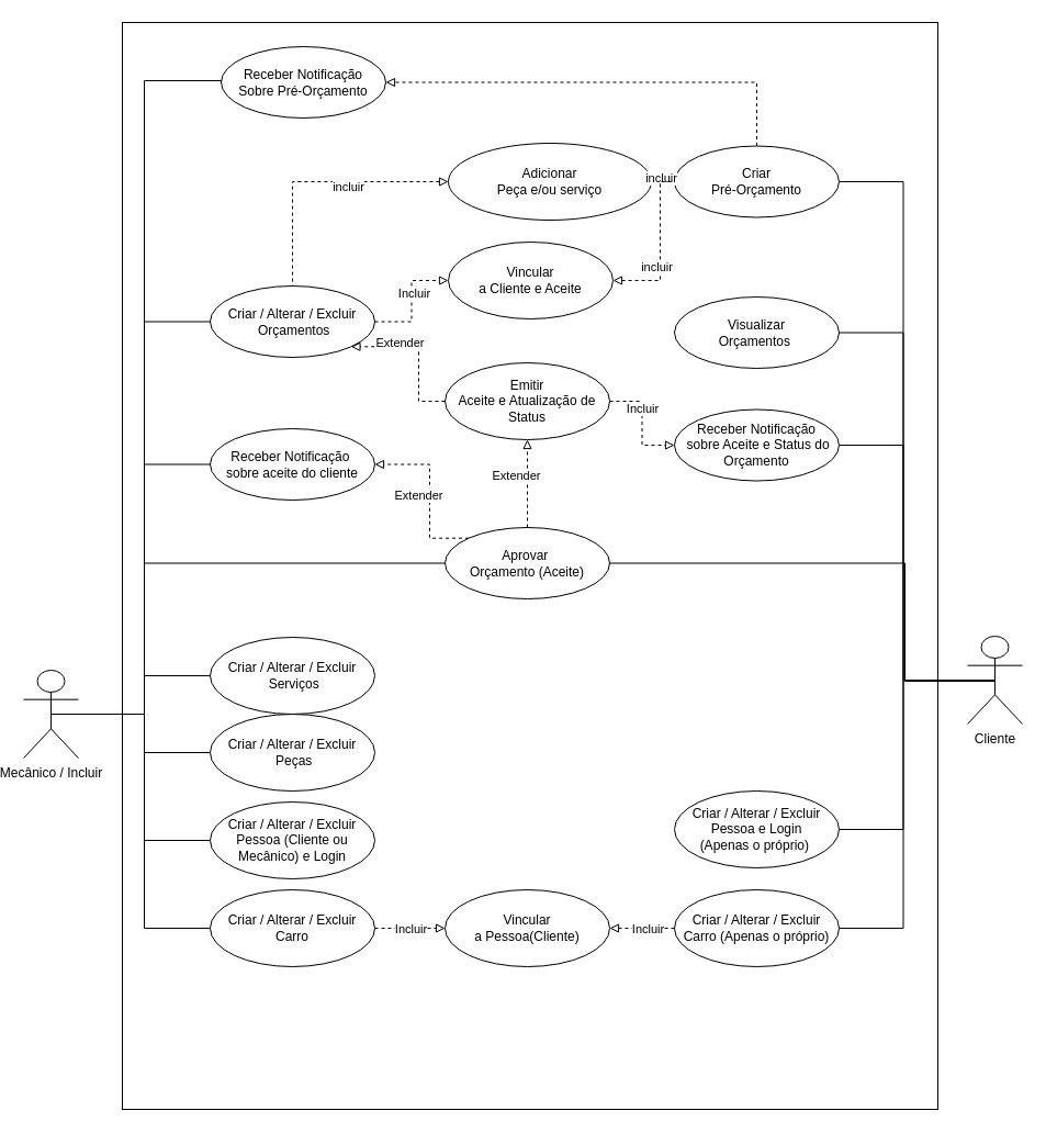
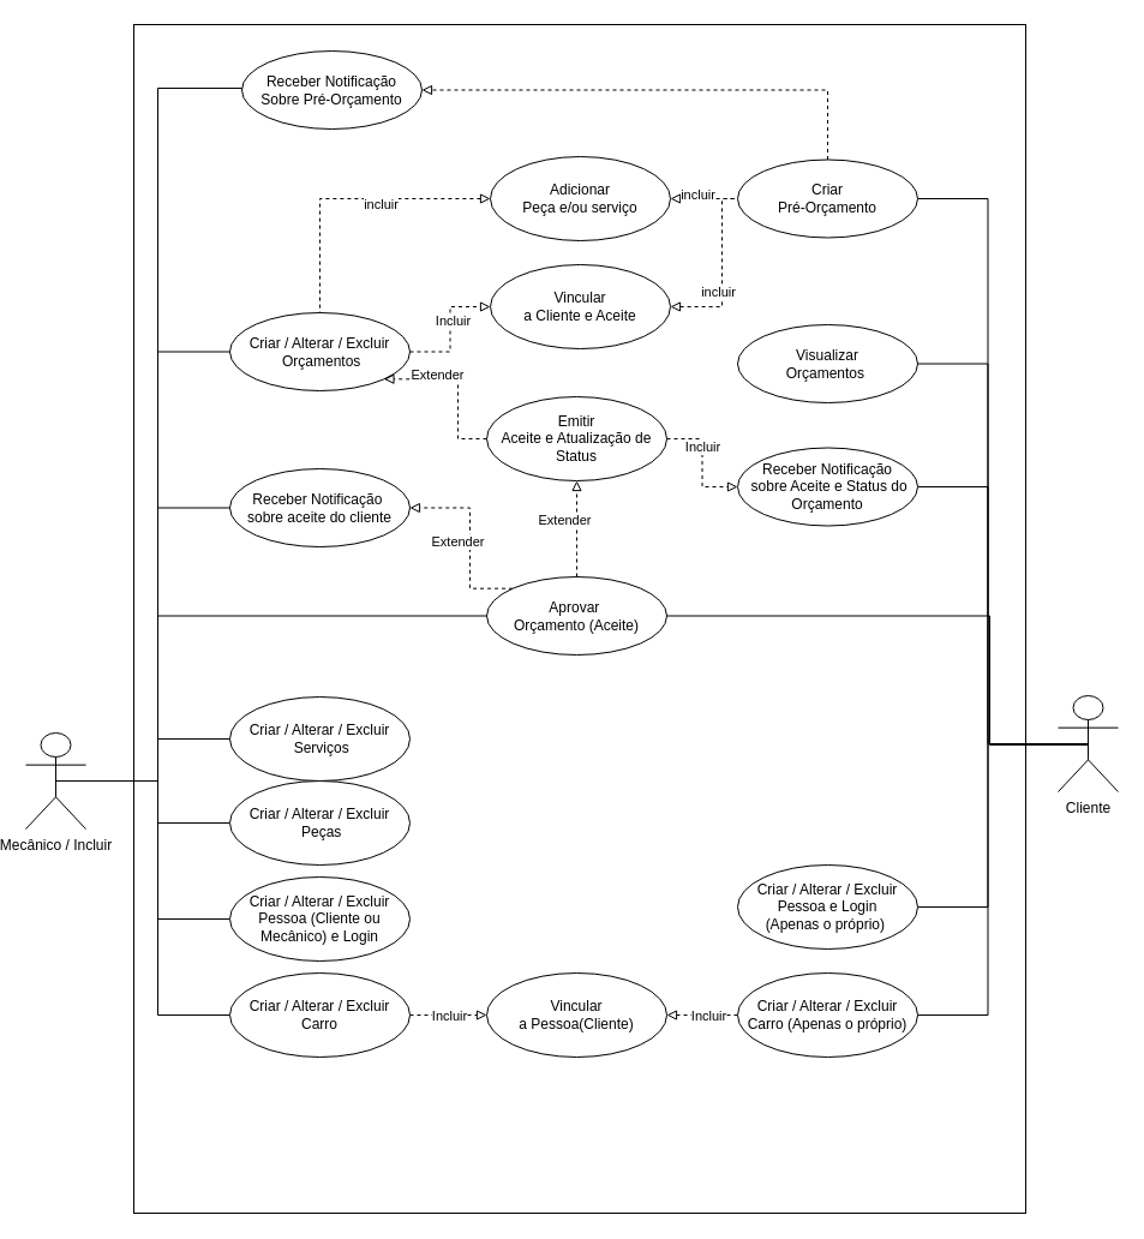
  <mxCell id="0" />
  <mxCell id="1" parent="0" />
  <mxCell id="2" value="" style="rounded=0;whiteSpace=wrap;html=1;" vertex="1" parent="1"><mxGeometry x="110" y="20" width="743" height="990" as="geometry" /></mxCell>
  <mxCell id="3" value="Criar / Alterar / Excluir&lt;br style=&quot;border-color: var(--border-color);&quot;&gt;&lt;span style=&quot;&quot;&gt;&amp;nbsp;Serviços&lt;/span&gt;" style="ellipse;whiteSpace=wrap;html=1;" vertex="1" parent="1"><mxGeometry x="190" y="580" width="150" height="70" as="geometry" /></mxCell>
  <mxCell id="4" style="edgeStyle=orthogonalEdgeStyle;rounded=0;orthogonalLoop=1;jettySize=auto;html=1;exitX=0.5;exitY=0.5;exitDx=0;exitDy=0;exitPerimeter=0;entryX=0;entryY=0.5;entryDx=0;entryDy=0;endArrow=none;endFill=0;" edge="1" parent="1" source="12" target="3"><mxGeometry relative="1" as="geometry" /></mxCell>
  <mxCell id="5" style="edgeStyle=orthogonalEdgeStyle;shape=connector;rounded=0;orthogonalLoop=1;jettySize=auto;html=1;exitX=0.5;exitY=0.5;exitDx=0;exitDy=0;exitPerimeter=0;entryX=0;entryY=0.5;entryDx=0;entryDy=0;labelBackgroundColor=default;strokeColor=default;fontFamily=Helvetica;fontSize=11;fontColor=default;endArrow=none;endFill=0;" edge="1" parent="1" source="12" target="16"><mxGeometry relative="1" as="geometry" /></mxCell>
  <mxCell id="6" style="edgeStyle=orthogonalEdgeStyle;shape=connector;rounded=0;orthogonalLoop=1;jettySize=auto;html=1;exitX=0.5;exitY=0.5;exitDx=0;exitDy=0;exitPerimeter=0;entryX=0;entryY=0.5;entryDx=0;entryDy=0;labelBackgroundColor=default;strokeColor=default;fontFamily=Helvetica;fontSize=11;fontColor=default;endArrow=none;endFill=0;" edge="1" parent="1" source="12" target="17"><mxGeometry relative="1" as="geometry" /></mxCell>
  <mxCell id="7" style="edgeStyle=orthogonalEdgeStyle;shape=connector;rounded=0;orthogonalLoop=1;jettySize=auto;html=1;exitX=0.5;exitY=0.5;exitDx=0;exitDy=0;exitPerimeter=0;entryX=0;entryY=0.5;entryDx=0;entryDy=0;labelBackgroundColor=default;strokeColor=default;fontFamily=Helvetica;fontSize=11;fontColor=default;endArrow=none;endFill=0;" edge="1" parent="1" source="12" target="21"><mxGeometry relative="1" as="geometry" /></mxCell>
  <mxCell id="8" style="edgeStyle=orthogonalEdgeStyle;shape=connector;rounded=0;orthogonalLoop=1;jettySize=auto;html=1;exitX=0.5;exitY=0.5;exitDx=0;exitDy=0;exitPerimeter=0;entryX=0;entryY=0.5;entryDx=0;entryDy=0;labelBackgroundColor=default;strokeColor=default;fontFamily=Helvetica;fontSize=11;fontColor=default;endArrow=none;endFill=0;" edge="1" parent="1" source="12" target="25"><mxGeometry relative="1" as="geometry" /></mxCell>
  <mxCell id="9" style="edgeStyle=orthogonalEdgeStyle;shape=connector;rounded=0;orthogonalLoop=1;jettySize=auto;html=1;exitX=0.5;exitY=0.5;exitDx=0;exitDy=0;exitPerimeter=0;entryX=0;entryY=0.5;entryDx=0;entryDy=0;labelBackgroundColor=default;strokeColor=default;fontFamily=Helvetica;fontSize=11;fontColor=default;endArrow=none;endFill=0;" edge="1" parent="1" source="12" target="30"><mxGeometry relative="1" as="geometry"><Array as="points"><mxPoint x="130" y="650" /><mxPoint x="130" y="513" /></Array></mxGeometry></mxCell>
  <mxCell id="10" style="edgeStyle=orthogonalEdgeStyle;shape=connector;rounded=0;orthogonalLoop=1;jettySize=auto;html=1;exitX=0.5;exitY=0.5;exitDx=0;exitDy=0;exitPerimeter=0;entryX=0;entryY=0.5;entryDx=0;entryDy=0;labelBackgroundColor=default;strokeColor=default;fontFamily=Helvetica;fontSize=11;fontColor=default;endArrow=none;endFill=0;" edge="1" parent="1" source="12" target="46"><mxGeometry relative="1" as="geometry"><Array as="points"><mxPoint x="130" y="650" /><mxPoint x="130" y="73" /></Array></mxGeometry></mxCell>
  <mxCell id="11" style="edgeStyle=orthogonalEdgeStyle;shape=connector;rounded=0;orthogonalLoop=1;jettySize=auto;html=1;exitX=0.5;exitY=0.5;exitDx=0;exitDy=0;exitPerimeter=0;entryX=0;entryY=0.5;entryDx=0;entryDy=0;labelBackgroundColor=default;strokeColor=default;fontFamily=Helvetica;fontSize=11;fontColor=default;endArrow=none;endFill=0;" edge="1" parent="1" source="12" target="53"><mxGeometry relative="1" as="geometry"><Array as="points"><mxPoint x="130" y="650" /><mxPoint x="130" y="423" /></Array></mxGeometry></mxCell>
  <mxCell id="12" value="Mecânico / Incluir" style="shape=umlActor;verticalLabelPosition=bottom;verticalAlign=top;html=1;" vertex="1" parent="1"><mxGeometry x="20" y="610" width="50" height="80" as="geometry" /></mxCell>
  <mxCell id="13" style="edgeStyle=orthogonalEdgeStyle;shape=connector;rounded=0;orthogonalLoop=1;jettySize=auto;html=1;exitX=1;exitY=0.5;exitDx=0;exitDy=0;entryX=0;entryY=0.5;entryDx=0;entryDy=0;labelBackgroundColor=default;strokeColor=none;fontFamily=Helvetica;fontSize=11;fontColor=default;endArrow=classic;fillColor=none;gradientColor=none;" edge="1" parent="1" source="16" target="22"><mxGeometry relative="1" as="geometry" /></mxCell>
  <mxCell id="14" style="edgeStyle=orthogonalEdgeStyle;shape=connector;rounded=0;orthogonalLoop=1;jettySize=auto;html=1;exitX=1;exitY=0.5;exitDx=0;exitDy=0;entryX=0;entryY=0.5;entryDx=0;entryDy=0;dashed=1;labelBackgroundColor=default;strokeColor=default;fontFamily=Helvetica;fontSize=11;fontColor=default;startArrow=none;startFill=0;endArrow=block;endFill=0;" edge="1" parent="1" source="16" target="22"><mxGeometry relative="1" as="geometry" /></mxCell>
  <mxCell id="15" value="Incluir" style="edgeLabel;html=1;align=center;verticalAlign=middle;resizable=0;points=[];fontSize=11;fontFamily=Helvetica;fontColor=default;" vertex="1" connectable="0" parent="14"><mxGeometry x="0.155" y="-2" relative="1" as="geometry"><mxPoint as="offset" /></mxGeometry></mxCell>
  <mxCell id="16" value="Criar / Alterar / Excluir&lt;br style=&quot;border-color: var(--border-color);&quot;&gt;&lt;span style=&quot;&quot;&gt;&amp;nbsp;Orçamentos&lt;/span&gt;" style="ellipse;whiteSpace=wrap;html=1;" vertex="1" parent="1"><mxGeometry x="190" y="260" width="150" height="65" as="geometry" /></mxCell>
  <mxCell id="17" value="Criar / Alterar / Excluir&lt;br style=&quot;border-color: var(--border-color);&quot;&gt;&lt;span style=&quot;&quot;&gt;&amp;nbsp;Peças&lt;/span&gt;" style="ellipse;whiteSpace=wrap;html=1;" vertex="1" parent="1"><mxGeometry x="190" y="650" width="150" height="70" as="geometry" /></mxCell>
  <mxCell id="18" style="edgeStyle=orthogonalEdgeStyle;rounded=0;orthogonalLoop=1;jettySize=auto;html=1;exitX=0;exitY=0.5;exitDx=0;exitDy=0;dashed=1;endArrow=none;endFill=0;startArrow=block;startFill=0;" edge="1" parent="1" source="20" target="16"><mxGeometry relative="1" as="geometry" /></mxCell>
  <mxCell id="19" value="incluir" style="edgeLabel;html=1;align=center;verticalAlign=middle;resizable=0;points=[];" vertex="1" connectable="0" parent="18"><mxGeometry x="-0.227" y="4" relative="1" as="geometry"><mxPoint as="offset" /></mxGeometry></mxCell>
- <mxCell id="20" value="Adicionar&lt;br&gt;Peça e/ou serviço" style="ellipse;whiteSpace=wrap;html=1;" vertex="1" parent="1"><mxGeometry x="407" y="130" width="185" height="70" as="geometry" /></mxCell>
+ <mxCell id="20" value="Adicionar&lt;br&gt;Peça e/ou serviço" style="ellipse;whiteSpace=wrap;html=1;" vertex="1" parent="1"><mxGeometry x="407" y="130" width="150" height="70" as="geometry" /></mxCell>
  <mxCell id="21" value="Criar / Alterar / Excluir&lt;br style=&quot;border-color: var(--border-color);&quot;&gt;Pessoa (Cliente ou Mecânico) e Login" style="ellipse;whiteSpace=wrap;html=1;" vertex="1" parent="1"><mxGeometry x="190" y="730" width="150" height="70" as="geometry" /></mxCell>
  <mxCell id="22" value="Vincular&lt;br&gt;a Cliente e Aceite" style="ellipse;whiteSpace=wrap;html=1;" vertex="1" parent="1"><mxGeometry x="407" y="220" width="150" height="70" as="geometry" /></mxCell>
  <mxCell id="23" style="edgeStyle=orthogonalEdgeStyle;shape=connector;rounded=0;orthogonalLoop=1;jettySize=auto;html=1;exitX=1;exitY=0.5;exitDx=0;exitDy=0;entryX=0;entryY=0.5;entryDx=0;entryDy=0;dashed=1;labelBackgroundColor=default;strokeColor=default;fontFamily=Helvetica;fontSize=11;fontColor=default;startArrow=none;startFill=0;endArrow=block;endFill=0;" edge="1" parent="1" source="25" target="26"><mxGeometry relative="1" as="geometry" /></mxCell>
  <mxCell id="24" value="Incluir" style="edgeLabel;html=1;align=center;verticalAlign=middle;resizable=0;points=[];fontSize=11;fontFamily=Helvetica;fontColor=default;" vertex="1" connectable="0" parent="23"><mxGeometry x="-0.394" y="1" relative="1" as="geometry"><mxPoint x="13" y="1" as="offset" /></mxGeometry></mxCell>
  <mxCell id="25" value="Criar / Alterar / Excluir&lt;br style=&quot;border-color: var(--border-color);&quot;&gt;Carro" style="ellipse;whiteSpace=wrap;html=1;" vertex="1" parent="1"><mxGeometry x="190" y="810" width="150" height="70" as="geometry" /></mxCell>
  <mxCell id="26" value="Vincular&lt;br&gt;a Pessoa(Cliente)" style="ellipse;whiteSpace=wrap;html=1;" vertex="1" parent="1"><mxGeometry x="404" y="810" width="150" height="70" as="geometry" /></mxCell>
  <mxCell id="27" style="edgeStyle=orthogonalEdgeStyle;shape=connector;rounded=0;orthogonalLoop=1;jettySize=auto;html=1;exitX=1;exitY=0.5;exitDx=0;exitDy=0;entryX=0;entryY=0.5;entryDx=0;entryDy=0;dashed=1;labelBackgroundColor=default;strokeColor=default;fontFamily=Helvetica;fontSize=11;fontColor=default;startArrow=none;startFill=0;endArrow=block;endFill=0;" edge="1" parent="1" source="29" target="41"><mxGeometry relative="1" as="geometry" /></mxCell>
  <mxCell id="28" value="Incluir" style="edgeLabel;html=1;align=center;verticalAlign=middle;resizable=0;points=[];fontSize=11;fontFamily=Helvetica;fontColor=default;" vertex="1" connectable="0" parent="27"><mxGeometry x="-0.264" relative="1" as="geometry"><mxPoint as="offset" /></mxGeometry></mxCell>
  <mxCell id="29" value="Emitir&lt;br&gt;Aceite e Atualização de Status" style="ellipse;whiteSpace=wrap;html=1;" vertex="1" parent="1"><mxGeometry x="404" y="330" width="150" height="70" as="geometry" /></mxCell>
  <mxCell id="30" value="Aprovar&amp;nbsp;&lt;br&gt;Orçamento (Aceite)" style="ellipse;whiteSpace=wrap;html=1;" vertex="1" parent="1"><mxGeometry x="404" y="480" width="150" height="65" as="geometry" /></mxCell>
  <mxCell id="31" style="edgeStyle=orthogonalEdgeStyle;shape=connector;rounded=0;orthogonalLoop=1;jettySize=auto;html=1;exitX=0.5;exitY=0;exitDx=0;exitDy=0;entryX=0.5;entryY=1;entryDx=0;entryDy=0;dashed=1;labelBackgroundColor=default;strokeColor=default;fontFamily=Helvetica;fontSize=11;fontColor=default;startArrow=none;startFill=0;endArrow=block;endFill=0;" edge="1" parent="1" source="30" target="29"><mxGeometry relative="1" as="geometry"><mxPoint x="414" y="415" as="sourcePoint" /><mxPoint x="328" y="325" as="targetPoint" /><Array as="points"><mxPoint x="479" y="460" /><mxPoint x="479" y="460" /></Array></mxGeometry></mxCell>
  <mxCell id="32" value="Extender" style="edgeLabel;html=1;align=center;verticalAlign=middle;resizable=0;points=[];fontSize=11;fontFamily=Helvetica;fontColor=default;" vertex="1" connectable="0" parent="31"><mxGeometry x="0.155" y="-2" relative="1" as="geometry"><mxPoint x="-13" y="-2" as="offset" /></mxGeometry></mxCell>
  <mxCell id="33" style="edgeStyle=orthogonalEdgeStyle;shape=connector;rounded=0;orthogonalLoop=1;jettySize=auto;html=1;exitX=0.5;exitY=0.5;exitDx=0;exitDy=0;exitPerimeter=0;entryX=1;entryY=0.5;entryDx=0;entryDy=0;labelBackgroundColor=default;strokeColor=default;fontFamily=Helvetica;fontSize=11;fontColor=default;endArrow=none;endFill=0;" edge="1" parent="1" source="39" target="40"><mxGeometry relative="1" as="geometry" /></mxCell>
  <mxCell id="34" style="edgeStyle=orthogonalEdgeStyle;shape=connector;rounded=0;orthogonalLoop=1;jettySize=auto;html=1;exitX=0.5;exitY=0.5;exitDx=0;exitDy=0;exitPerimeter=0;entryX=1;entryY=0.5;entryDx=0;entryDy=0;labelBackgroundColor=default;strokeColor=default;fontFamily=Helvetica;fontSize=11;fontColor=default;endArrow=none;endFill=0;" edge="1" parent="1" source="39" target="41"><mxGeometry relative="1" as="geometry" /></mxCell>
  <mxCell id="35" style="edgeStyle=orthogonalEdgeStyle;shape=connector;rounded=0;orthogonalLoop=1;jettySize=auto;html=1;exitX=0.5;exitY=0.5;exitDx=0;exitDy=0;exitPerimeter=0;entryX=1;entryY=0.5;entryDx=0;entryDy=0;labelBackgroundColor=default;strokeColor=default;fontFamily=Helvetica;fontSize=11;fontColor=default;endArrow=none;endFill=0;" edge="1" parent="1" source="39" target="43"><mxGeometry relative="1" as="geometry" /></mxCell>
  <mxCell id="36" style="edgeStyle=orthogonalEdgeStyle;shape=connector;rounded=0;orthogonalLoop=1;jettySize=auto;html=1;exitX=0.5;exitY=0.5;exitDx=0;exitDy=0;exitPerimeter=0;entryX=1;entryY=0.5;entryDx=0;entryDy=0;labelBackgroundColor=default;strokeColor=default;fontFamily=Helvetica;fontSize=11;fontColor=default;endArrow=none;endFill=0;" edge="1" parent="1" source="39" target="30"><mxGeometry relative="1" as="geometry"><Array as="points"><mxPoint x="823" y="620" /><mxPoint x="823" y="513" /></Array></mxGeometry></mxCell>
  <mxCell id="37" style="edgeStyle=orthogonalEdgeStyle;shape=connector;rounded=0;orthogonalLoop=1;jettySize=auto;html=1;exitX=0.5;exitY=0.5;exitDx=0;exitDy=0;exitPerimeter=0;entryX=1;entryY=0.5;entryDx=0;entryDy=0;labelBackgroundColor=default;strokeColor=default;fontFamily=Helvetica;fontSize=11;fontColor=default;endArrow=none;endFill=0;" edge="1" parent="1" source="39" target="50"><mxGeometry relative="1" as="geometry" /></mxCell>
  <mxCell id="38" style="edgeStyle=orthogonalEdgeStyle;shape=connector;rounded=0;orthogonalLoop=1;jettySize=auto;html=1;exitX=0.5;exitY=0.5;exitDx=0;exitDy=0;exitPerimeter=0;entryX=1;entryY=0.5;entryDx=0;entryDy=0;labelBackgroundColor=default;strokeColor=default;fontFamily=Helvetica;fontSize=11;fontColor=default;endArrow=none;endFill=0;" edge="1" parent="1" source="39" target="49"><mxGeometry relative="1" as="geometry" /></mxCell>
  <mxCell id="39" value="Cliente" style="shape=umlActor;verticalLabelPosition=bottom;verticalAlign=top;html=1;" vertex="1" parent="1"><mxGeometry x="880" y="579" width="50" height="80" as="geometry" /></mxCell>
  <mxCell id="40" value="Visualizar&lt;br&gt;Orçamentos&amp;nbsp;" style="ellipse;whiteSpace=wrap;html=1;" vertex="1" parent="1"><mxGeometry x="613" y="270" width="150" height="65" as="geometry" /></mxCell>
  <mxCell id="41" value="Receber Notificação&lt;br&gt;&amp;nbsp;sobre Aceite e Status do Orçamento" style="ellipse;whiteSpace=wrap;html=1;" vertex="1" parent="1"><mxGeometry x="613" y="372.5" width="150" height="65" as="geometry" /></mxCell>
  <mxCell id="42" style="edgeStyle=orthogonalEdgeStyle;shape=connector;rounded=0;orthogonalLoop=1;jettySize=auto;html=1;exitX=0.5;exitY=0;exitDx=0;exitDy=0;entryX=1;entryY=0.5;entryDx=0;entryDy=0;dashed=1;labelBackgroundColor=default;strokeColor=default;fontFamily=Helvetica;fontSize=11;fontColor=default;startArrow=none;startFill=0;endArrow=block;endFill=0;" edge="1" parent="1" source="43" target="46"><mxGeometry relative="1" as="geometry" /></mxCell>
  <mxCell id="43" value="Criar&lt;br&gt;Pré-Orçamento" style="ellipse;whiteSpace=wrap;html=1;" vertex="1" parent="1"><mxGeometry x="613" y="132.5" width="150" height="65" as="geometry" /></mxCell>
  <mxCell id="44" style="edgeStyle=orthogonalEdgeStyle;rounded=0;orthogonalLoop=1;jettySize=auto;html=1;exitX=1;exitY=0.5;exitDx=0;exitDy=0;dashed=1;endArrow=none;endFill=0;startArrow=block;startFill=0;entryX=0;entryY=0.5;entryDx=0;entryDy=0;" edge="1" parent="1" source="20" target="43"><mxGeometry relative="1" as="geometry"><mxPoint x="417" y="175" as="sourcePoint" /><mxPoint x="275" y="270" as="targetPoint" /></mxGeometry></mxCell>
  <mxCell id="45" value="incluir" style="edgeLabel;html=1;align=center;verticalAlign=middle;resizable=0;points=[];" vertex="1" connectable="0" parent="44"><mxGeometry x="-0.227" y="4" relative="1" as="geometry"><mxPoint as="offset" /></mxGeometry></mxCell>
  <mxCell id="46" value="Receber Notificação&lt;br&gt;Sobre Pré-Orçamento" style="ellipse;whiteSpace=wrap;html=1;" vertex="1" parent="1"><mxGeometry x="200" y="42" width="150" height="65" as="geometry" /></mxCell>
  <mxCell id="47" style="edgeStyle=orthogonalEdgeStyle;rounded=0;orthogonalLoop=1;jettySize=auto;html=1;exitX=1;exitY=0.5;exitDx=0;exitDy=0;dashed=1;endArrow=none;endFill=0;startArrow=block;startFill=0;entryX=0;entryY=0.5;entryDx=0;entryDy=0;" edge="1" parent="1" source="22" target="43"><mxGeometry relative="1" as="geometry"><mxPoint x="567" y="175" as="sourcePoint" /><mxPoint x="623" y="175" as="targetPoint" /><Array as="points"><mxPoint x="600" y="255" /><mxPoint x="600" y="165" /></Array></mxGeometry></mxCell>
  <mxCell id="48" value="incluir" style="edgeLabel;html=1;align=center;verticalAlign=middle;resizable=0;points=[];" vertex="1" connectable="0" parent="47"><mxGeometry x="-0.227" y="4" relative="1" as="geometry"><mxPoint as="offset" /></mxGeometry></mxCell>
  <mxCell id="49" value="Criar / Alterar / Excluir&lt;br style=&quot;border-color: var(--border-color);&quot;&gt;Pessoa e Login &lt;br&gt;(Apenas o próprio)&amp;nbsp;" style="ellipse;whiteSpace=wrap;html=1;" vertex="1" parent="1"><mxGeometry x="613" y="720" width="150" height="70" as="geometry" /></mxCell>
  <mxCell id="50" value="Criar / Alterar / Excluir&lt;br style=&quot;border-color: var(--border-color);&quot;&gt;Carro (Apenas o próprio)" style="ellipse;whiteSpace=wrap;html=1;" vertex="1" parent="1"><mxGeometry x="613" y="810" width="150" height="70" as="geometry" /></mxCell>
  <mxCell id="51" style="edgeStyle=orthogonalEdgeStyle;shape=connector;rounded=0;orthogonalLoop=1;jettySize=auto;html=1;exitX=0;exitY=0.5;exitDx=0;exitDy=0;entryX=1;entryY=0.5;entryDx=0;entryDy=0;dashed=1;labelBackgroundColor=default;strokeColor=default;fontFamily=Helvetica;fontSize=11;fontColor=default;startArrow=none;startFill=0;endArrow=block;endFill=0;" edge="1" parent="1" source="50" target="26"><mxGeometry relative="1" as="geometry"><mxPoint x="350" y="855" as="sourcePoint" /><mxPoint x="414" y="855" as="targetPoint" /></mxGeometry></mxCell>
  <mxCell id="52" value="Incluir" style="edgeLabel;html=1;align=center;verticalAlign=middle;resizable=0;points=[];fontSize=11;fontFamily=Helvetica;fontColor=default;" vertex="1" connectable="0" parent="51"><mxGeometry x="-0.394" y="1" relative="1" as="geometry"><mxPoint x="-7" y="-1" as="offset" /></mxGeometry></mxCell>
  <mxCell id="53" value="Receber Notificação&amp;nbsp;&lt;br&gt;sobre aceite do cliente" style="ellipse;whiteSpace=wrap;html=1;" vertex="1" parent="1"><mxGeometry x="190" y="390" width="150" height="65" as="geometry" /></mxCell>
  <mxCell id="54" style="edgeStyle=orthogonalEdgeStyle;shape=connector;rounded=0;orthogonalLoop=1;jettySize=auto;html=1;exitX=0;exitY=0;exitDx=0;exitDy=0;entryX=1;entryY=0.5;entryDx=0;entryDy=0;dashed=1;labelBackgroundColor=default;strokeColor=default;fontFamily=Helvetica;fontSize=11;fontColor=default;startArrow=none;startFill=0;endArrow=block;endFill=0;" edge="1" parent="1" source="30" target="53"><mxGeometry relative="1" as="geometry"><mxPoint x="489" y="490" as="sourcePoint" /><mxPoint x="489" y="410" as="targetPoint" /><Array as="points"><mxPoint x="390" y="490" /><mxPoint x="390" y="423" /></Array></mxGeometry></mxCell>
  <mxCell id="55" value="Extender" style="edgeLabel;html=1;align=center;verticalAlign=middle;resizable=0;points=[];fontSize=11;fontFamily=Helvetica;fontColor=default;" vertex="1" connectable="0" parent="54"><mxGeometry x="0.155" y="-2" relative="1" as="geometry"><mxPoint x="-13" y="13" as="offset" /></mxGeometry></mxCell>
  <mxCell id="56" style="edgeStyle=orthogonalEdgeStyle;shape=connector;rounded=0;orthogonalLoop=1;jettySize=auto;html=1;exitX=0.5;exitY=1;exitDx=0;exitDy=0;dashed=1;labelBackgroundColor=default;strokeColor=default;fontFamily=Helvetica;fontSize=11;fontColor=default;startArrow=none;startFill=0;endArrow=block;endFill=0;" edge="1" parent="1" source="53" target="53"><mxGeometry relative="1" as="geometry" /></mxCell>
  <mxCell id="57" style="edgeStyle=orthogonalEdgeStyle;shape=connector;rounded=0;orthogonalLoop=1;jettySize=auto;html=1;exitX=0;exitY=0.5;exitDx=0;exitDy=0;entryX=1;entryY=1;entryDx=0;entryDy=0;dashed=1;labelBackgroundColor=default;strokeColor=default;fontFamily=Helvetica;fontSize=11;fontColor=default;startArrow=none;startFill=0;endArrow=block;endFill=0;" edge="1" parent="1" source="29" target="16"><mxGeometry relative="1" as="geometry"><mxPoint x="489" y="490" as="sourcePoint" /><mxPoint x="489" y="410" as="targetPoint" /><Array as="points"><mxPoint x="380" y="365" /><mxPoint x="380" y="315" /></Array></mxGeometry></mxCell>
  <mxCell id="58" value="Extender" style="edgeLabel;html=1;align=center;verticalAlign=middle;resizable=0;points=[];fontSize=11;fontFamily=Helvetica;fontColor=default;" vertex="1" connectable="0" parent="57"><mxGeometry x="0.155" y="-2" relative="1" as="geometry"><mxPoint x="-13" y="-2" as="offset" /></mxGeometry></mxCell>
